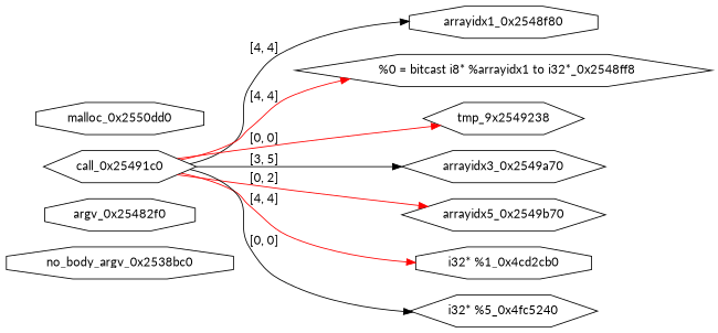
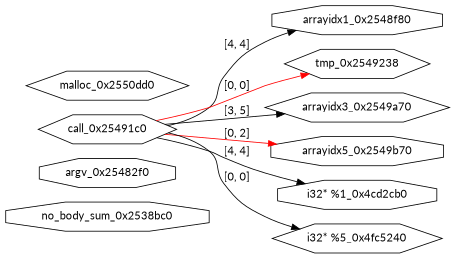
  digraph {
    fontname=Lato
    rankdir=LR
    node [fontname=Lato shape=hexagon]
    edge [color=red fontname=Lato]
-   no_body_sum_0x2538bc0 [shape=octagon label=no_body_argv_0x2538bc0]
+   no_body_sum_0x2538bc0 [shape=octagon]
    argv_0x25482f0 [shape=octagon]
    arrayidx1_0x2548f80 [shape=octagon]
    call_0x25491c0
-   "  %0 = bitcast i8* %arrayidx1 to i32*_0x2548ff8"
-   tmp_0x2549238 [label=tmp_9x2549238]
+   tmp_0x2549238
    arrayidx3_0x2549a70
-   arrayidx5_0x2549b70
+   arrayidx5_0x2549b70 [shape=octagon]
    "i32* %1_0x4cd2cb0" [shape=octagon]
    n10 [label="i32* %5_0x4fc5240"]
-   malloc_0x2550dd0 [shape=octagon]
+   malloc_0x2550dd0
    call_0x25491c0 -> arrayidx1_0x2548f80 [color=black label="[4, 4]"]
-   call_0x25491c0 -> "  %0 = bitcast i8* %arrayidx1 to i32*_0x2548ff8" [label="[4, 4]"]
    call_0x25491c0 -> tmp_0x2549238 [label="[0, 0]"]
    call_0x25491c0 -> arrayidx3_0x2549a70 [color=black label="[3, 5]"]
    call_0x25491c0 -> arrayidx5_0x2549b70 [label="[0, 2]"]
-   call_0x25491c0 -> "i32* %1_0x4cd2cb0" [label="[4, 4]"]
+   call_0x25491c0 -> "i32* %1_0x4cd2cb0" [label="[4, 4]" color=""]
    call_0x25491c0 -> n10 [label="[0, 0]" color=""]
  }
